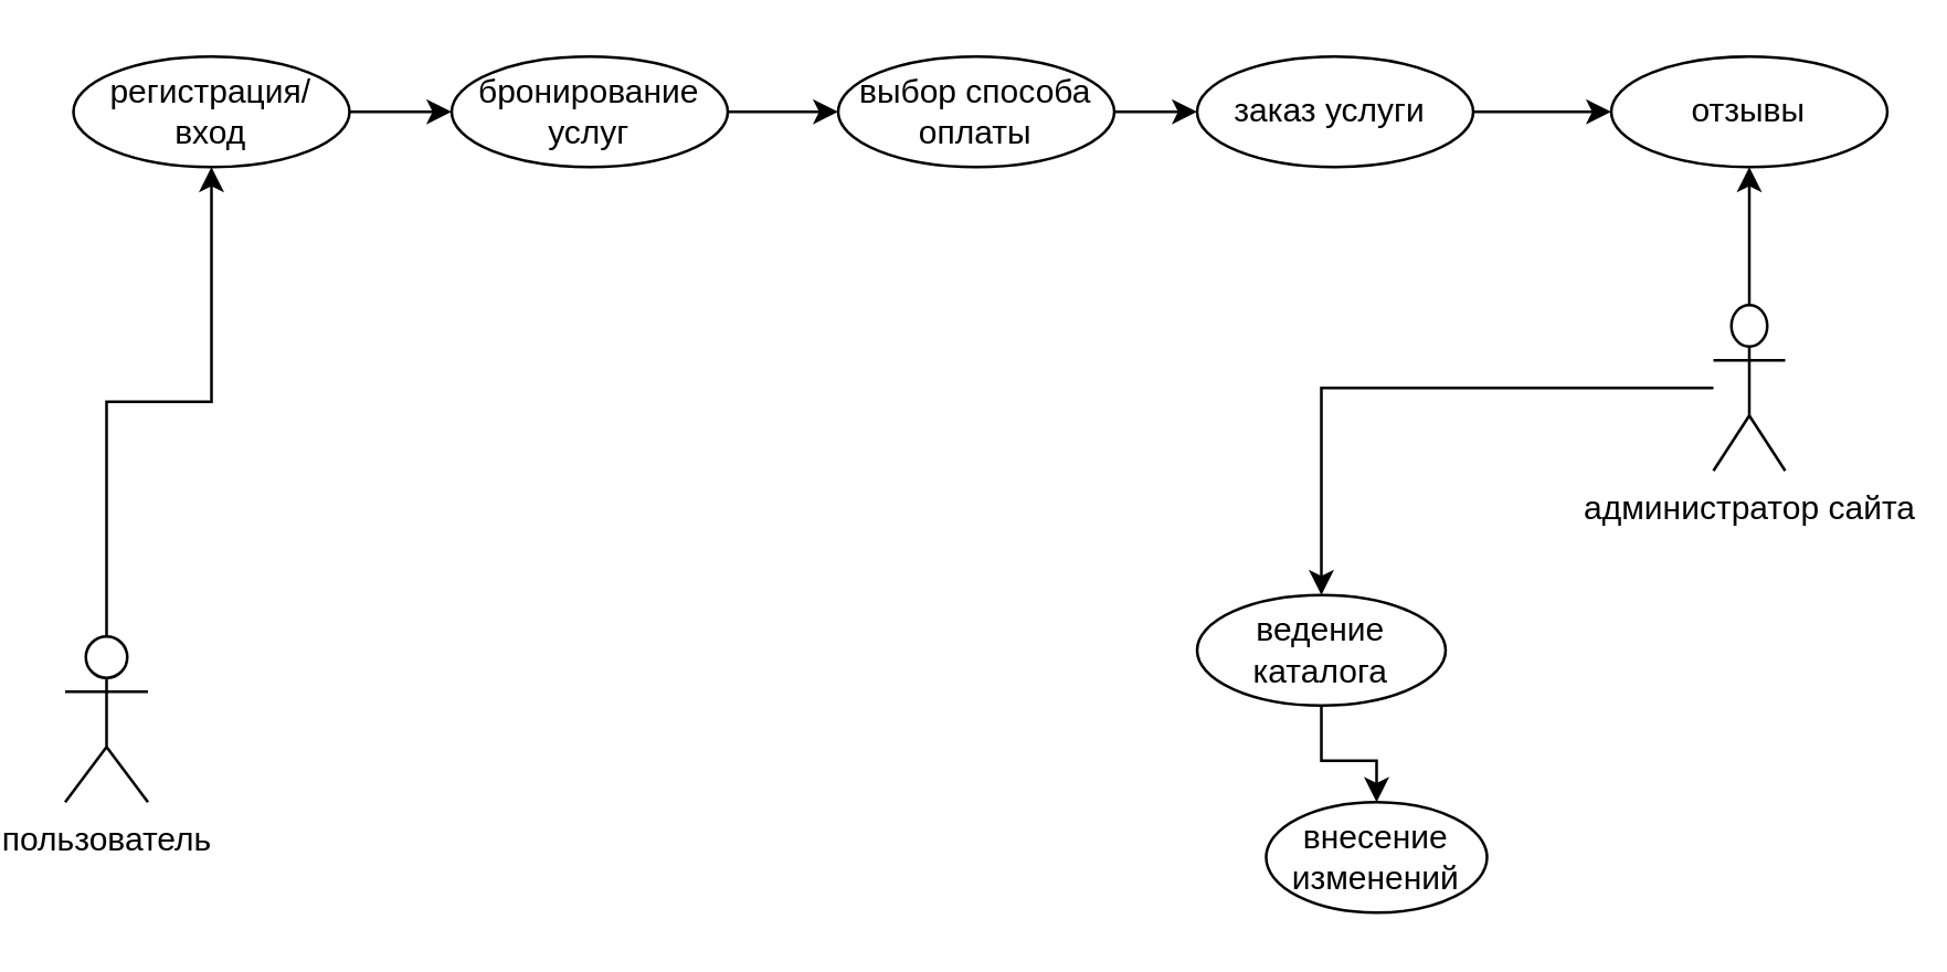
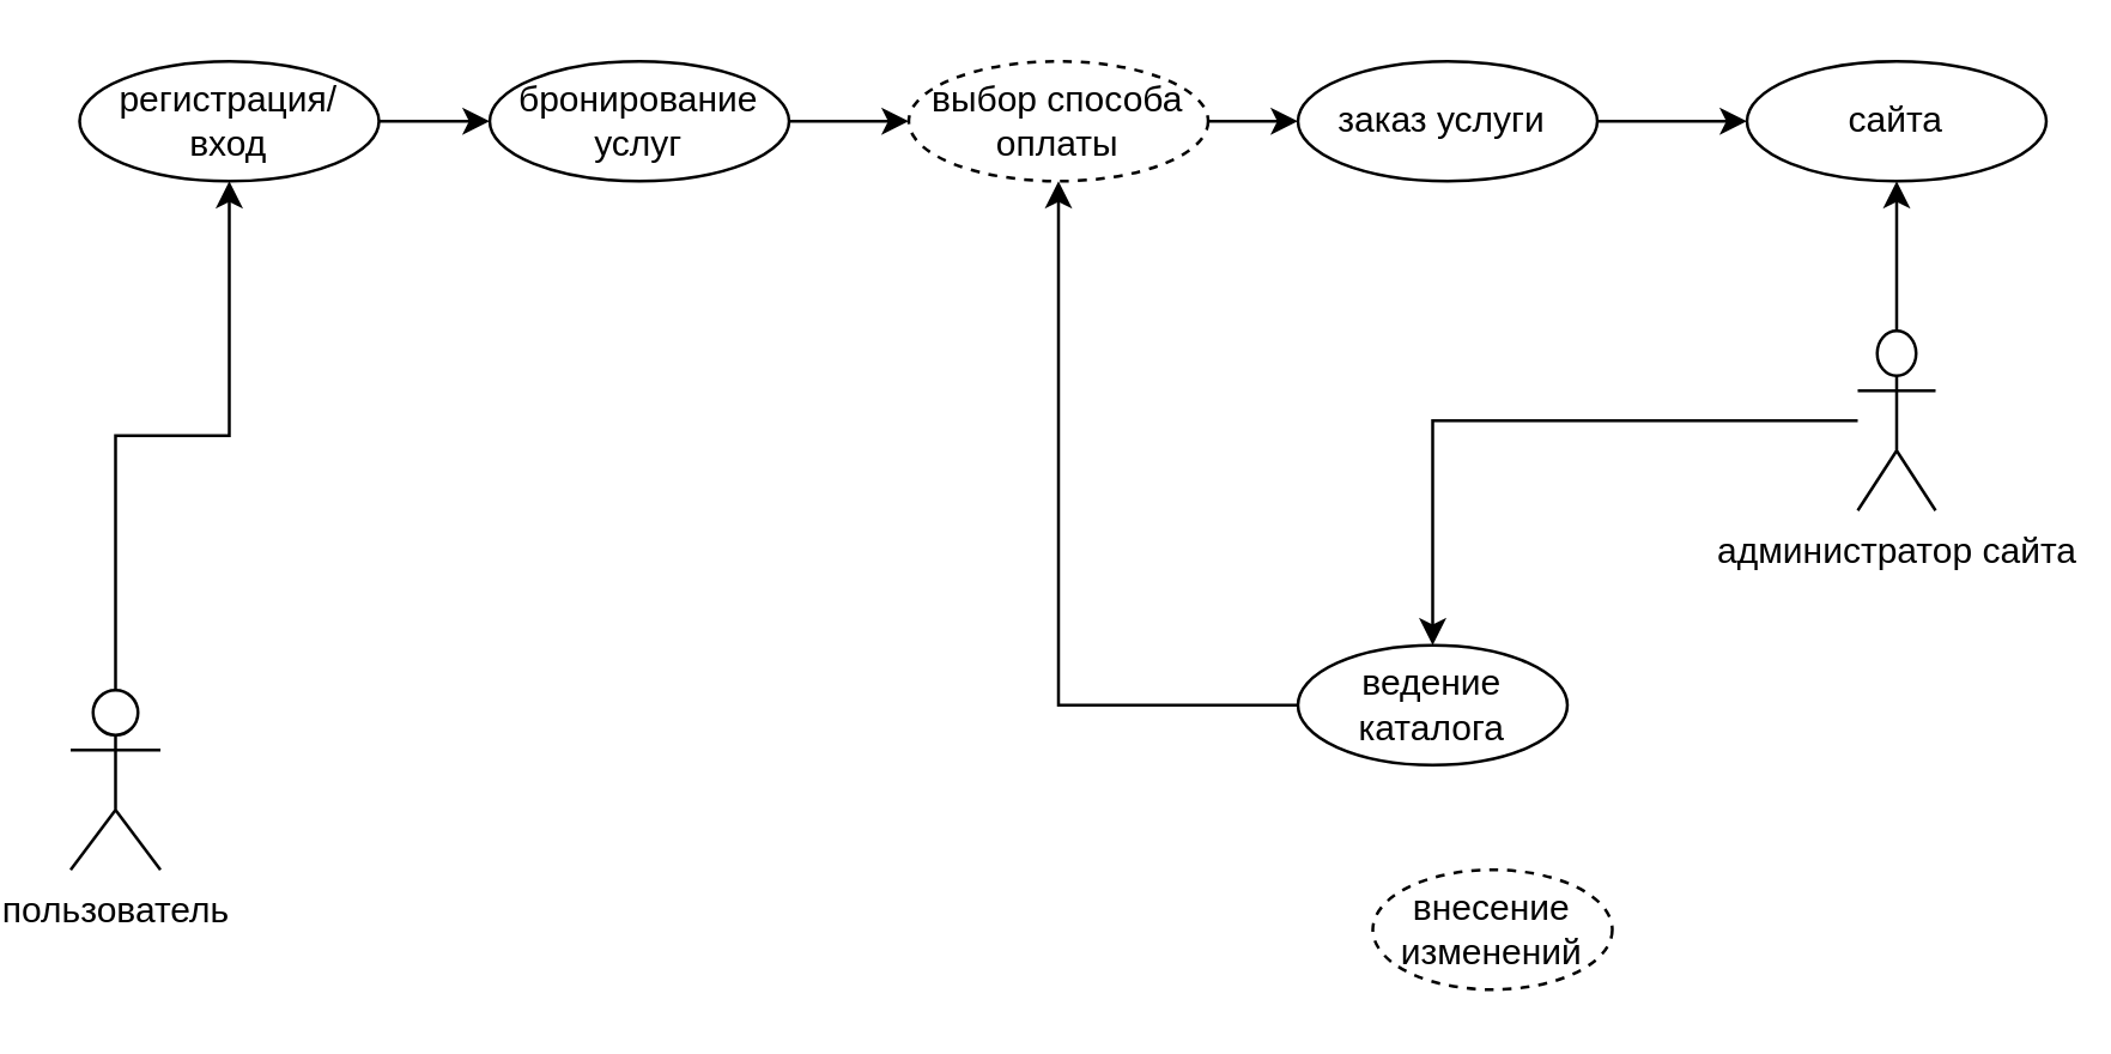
  <mxCell id="0" />
  <mxCell id="1" parent="0" />
  <mxCell id="2" value="" style="edgeStyle=orthogonalEdgeStyle;rounded=0;orthogonalLoop=1;jettySize=auto;html=1;" edge="1" parent="1" source="3" target="5"><mxGeometry relative="1" as="geometry" /></mxCell>
  <mxCell id="3" value="пользователь" style="shape=umlActor;verticalLabelPosition=bottom;verticalAlign=top;html=1;outlineConnect=0;" vertex="1" parent="1"><mxGeometry x="20" y="230" width="30" height="60" as="geometry" /></mxCell>
  <mxCell id="4" value="" style="edgeStyle=orthogonalEdgeStyle;rounded=0;orthogonalLoop=1;jettySize=auto;html=1;" edge="1" parent="1" source="5" target="7"><mxGeometry relative="1" as="geometry" /></mxCell>
  <mxCell id="5" value="регистрация/вход" style="ellipse;whiteSpace=wrap;html=1;" vertex="1" parent="1"><mxGeometry x="23" y="20" width="100" height="40" as="geometry" /></mxCell>
  <mxCell id="6" value="" style="edgeStyle=orthogonalEdgeStyle;rounded=0;orthogonalLoop=1;jettySize=auto;html=1;" edge="1" parent="1" source="7" target="9"><mxGeometry relative="1" as="geometry" /></mxCell>
  <mxCell id="7" value="бронирование услуг" style="ellipse;whiteSpace=wrap;html=1;" vertex="1" parent="1"><mxGeometry x="160" y="20" width="100" height="40" as="geometry" /></mxCell>
  <mxCell id="8" value="" style="edgeStyle=orthogonalEdgeStyle;rounded=0;orthogonalLoop=1;jettySize=auto;html=1;" edge="1" parent="1" source="9" target="11"><mxGeometry relative="1" as="geometry" /></mxCell>
- <mxCell id="9" value="выбор способа оплаты" style="ellipse;whiteSpace=wrap;html=1;" vertex="1" parent="1"><mxGeometry x="300" y="20" width="100" height="40" as="geometry" /></mxCell>
+ <mxCell id="9" value="выбор способа оплаты" style="ellipse;whiteSpace=wrap;html=1;dashed=1;" vertex="1" parent="1"><mxGeometry x="300" y="20" width="100" height="40" as="geometry" /></mxCell>
  <mxCell id="10" value="" style="edgeStyle=orthogonalEdgeStyle;rounded=0;orthogonalLoop=1;jettySize=auto;html=1;" edge="1" parent="1" source="11" target="12"><mxGeometry relative="1" as="geometry" /></mxCell>
  <mxCell id="11" value="заказ услуги&amp;nbsp;" style="ellipse;whiteSpace=wrap;html=1;" vertex="1" parent="1"><mxGeometry x="430" y="20" width="100" height="40" as="geometry" /></mxCell>
- <mxCell id="12" value="отзывы" style="ellipse;whiteSpace=wrap;html=1;" vertex="1" parent="1"><mxGeometry x="580" y="20" width="100" height="40" as="geometry" /></mxCell>
+ <mxCell id="12" value="сайта" style="ellipse;whiteSpace=wrap;html=1;" vertex="1" parent="1"><mxGeometry x="580" y="20" width="100" height="40" as="geometry" /></mxCell>
  <mxCell id="13" value="" style="edgeStyle=orthogonalEdgeStyle;rounded=0;orthogonalLoop=1;jettySize=auto;html=1;" edge="1" parent="1" source="15" target="17"><mxGeometry relative="1" as="geometry" /></mxCell>
  <mxCell id="14" value="" style="edgeStyle=orthogonalEdgeStyle;rounded=0;orthogonalLoop=1;jettySize=auto;html=1;" edge="1" parent="1" source="15" target="12"><mxGeometry relative="1" as="geometry" /></mxCell>
  <mxCell id="15" value="администратор сайта" style="shape=umlActor;verticalLabelPosition=bottom;verticalAlign=top;html=1;outlineConnect=0;" vertex="1" parent="1"><mxGeometry x="617" y="110" width="26" height="60" as="geometry" /></mxCell>
- <mxCell id="16" value="" style="edgeStyle=orthogonalEdgeStyle;rounded=0;orthogonalLoop=1;jettySize=auto;html=1;" edge="1" parent="1" source="17" target="18"><mxGeometry relative="1" as="geometry" /></mxCell>
+ <mxCell id="16" value="" style="edgeStyle=orthogonalEdgeStyle;rounded=0;orthogonalLoop=1;jettySize=auto;html=1;" edge="1" parent="1" source="17" target="9"><mxGeometry relative="1" as="geometry" /></mxCell>
  <mxCell id="17" value="ведение каталога" style="ellipse;whiteSpace=wrap;html=1;" vertex="1" parent="1"><mxGeometry x="430" y="215" width="90" height="40" as="geometry" /></mxCell>
- <mxCell id="18" value="внесение изменений" style="ellipse;whiteSpace=wrap;html=1;" vertex="1" parent="1"><mxGeometry x="455" y="290" width="80" height="40" as="geometry" /></mxCell>
+ <mxCell id="18" value="внесение изменений" style="ellipse;whiteSpace=wrap;html=1;dashed=1;" vertex="1" parent="1"><mxGeometry x="455" y="290" width="80" height="40" as="geometry" /></mxCell>
